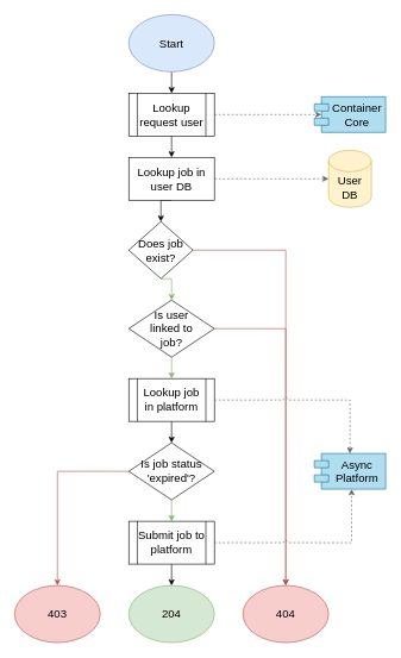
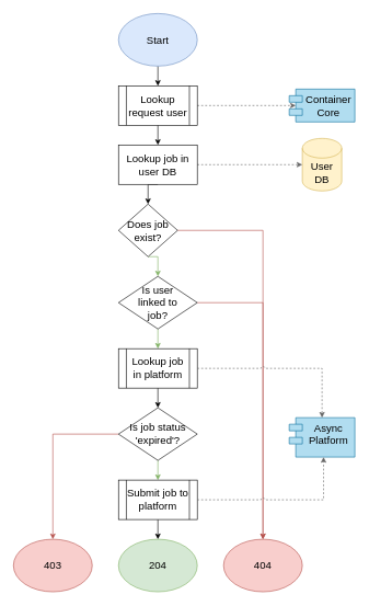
  <mxCell id="0" />
  <mxCell id="1" parent="0" />
  <mxCell id="2" style="edgeStyle=orthogonalEdgeStyle;rounded=0;jumpStyle=arc;orthogonalLoop=1;jettySize=auto;html=1;exitX=0.5;exitY=1;exitDx=0;exitDy=0;entryX=0.5;entryY=0;entryDx=0;entryDy=0;strokeColor=#000000;fontSize=16;" edge="1" parent="1" source="3" target="6"><mxGeometry relative="1" as="geometry" /></mxCell>
  <mxCell id="3" value="Start" style="ellipse;whiteSpace=wrap;html=1;fontSize=16;fillColor=#dae8fc;strokeColor=#6c8ebf;" vertex="1" parent="1"><mxGeometry x="180" width="120" height="80" as="geometry" y="20" /></mxCell>
  <mxCell id="4" style="edgeStyle=orthogonalEdgeStyle;rounded=0;jumpStyle=arc;orthogonalLoop=1;jettySize=auto;html=1;exitX=1;exitY=0.5;exitDx=0;exitDy=0;entryX=0.1;entryY=0.5;entryDx=0;entryDy=0;entryPerimeter=0;dashed=1;strokeColor=#666666;fontSize=16;" edge="1" parent="1" source="6" target="7"><mxGeometry relative="1" as="geometry" /></mxCell>
  <mxCell id="5" style="edgeStyle=orthogonalEdgeStyle;rounded=0;jumpStyle=arc;orthogonalLoop=1;jettySize=auto;html=1;exitX=0.5;exitY=1;exitDx=0;exitDy=0;entryX=0.5;entryY=0;entryDx=0;entryDy=0;strokeColor=#000000;fontSize=16;" edge="1" parent="1" source="6" target="11"><mxGeometry relative="1" as="geometry" /></mxCell>
  <mxCell id="6" value="Lookup request user" style="shape=process;whiteSpace=wrap;html=1;backgroundOutline=1;fontSize=16;" vertex="1" parent="1"><mxGeometry x="180" y="130" width="120" height="60" as="geometry" /></mxCell>
  <mxCell id="7" value="Container&#10;Core" style="shape=module;align=left;spacingLeft=20;align=center;verticalAlign=top;fontSize=16;fillColor=#b1ddf0;strokeColor=#10739e;" vertex="1" parent="1"><mxGeometry x="440" y="135" width="100" height="50" as="geometry" /></mxCell>
  <mxCell id="8" value="User DB" style="shape=cylinder3;whiteSpace=wrap;html=1;boundedLbl=1;backgroundOutline=1;size=15;fontSize=16;fillColor=#fff2cc;strokeColor=#d6b656;" vertex="1" parent="1"><mxGeometry x="460" y="210" width="60" height="80" as="geometry" /></mxCell>
  <mxCell id="9" style="edgeStyle=orthogonalEdgeStyle;rounded=0;jumpStyle=arc;orthogonalLoop=1;jettySize=auto;html=1;exitX=1;exitY=0.5;exitDx=0;exitDy=0;entryX=0;entryY=0.5;entryDx=0;entryDy=0;entryPerimeter=0;dashed=1;strokeColor=#666666;fontSize=16;" edge="1" parent="1" source="11" target="8"><mxGeometry relative="1" as="geometry" /></mxCell>
  <mxCell id="10" style="edgeStyle=orthogonalEdgeStyle;rounded=0;jumpStyle=arc;orthogonalLoop=1;jettySize=auto;html=1;exitX=0.5;exitY=1;exitDx=0;exitDy=0;entryX=0.5;entryY=0;entryDx=0;entryDy=0;strokeColor=#000000;fontSize=16;" edge="1" parent="1" source="11" target="28"><mxGeometry relative="1" as="geometry" /></mxCell>
  <mxCell id="11" value="Lookup job in user DB" style="rounded=0;whiteSpace=wrap;html=1;fontSize=16;" vertex="1" parent="1"><mxGeometry x="180" y="220" width="120" height="60" as="geometry" /></mxCell>
  <mxCell id="12" style="edgeStyle=orthogonalEdgeStyle;rounded=0;jumpStyle=arc;orthogonalLoop=1;jettySize=auto;html=1;exitX=0.5;exitY=1;exitDx=0;exitDy=0;entryX=0.5;entryY=0;entryDx=0;entryDy=0;strokeColor=#82b366;fontSize=16;fillColor=#d5e8d4;" edge="1" parent="1" source="14" target="16"><mxGeometry relative="1" as="geometry" /></mxCell>
  <mxCell id="13" style="edgeStyle=orthogonalEdgeStyle;rounded=0;jumpStyle=arc;orthogonalLoop=1;jettySize=auto;html=1;exitX=1;exitY=0.5;exitDx=0;exitDy=0;entryX=0.5;entryY=0;entryDx=0;entryDy=0;strokeColor=#b85450;fontSize=16;fillColor=#f8cecc;" edge="1" parent="1" source="14" target="24"><mxGeometry relative="1" as="geometry" /></mxCell>
  <mxCell id="14" value="Is user&lt;br&gt;linked to&lt;br&gt;job?" style="rhombus;whiteSpace=wrap;html=1;fontSize=16;" vertex="1" parent="1"><mxGeometry x="180" y="420" width="120" height="80" as="geometry" /></mxCell>
  <mxCell id="15" style="edgeStyle=orthogonalEdgeStyle;rounded=0;jumpStyle=arc;orthogonalLoop=1;jettySize=auto;html=1;exitX=0.5;exitY=1;exitDx=0;exitDy=0;entryX=0.5;entryY=0;entryDx=0;entryDy=0;strokeColor=#000000;fontSize=16;" edge="1" parent="1" source="16" target="19"><mxGeometry relative="1" as="geometry" /></mxCell>
  <mxCell id="16" value="Lookup job in platform" style="shape=process;whiteSpace=wrap;html=1;backgroundOutline=1;fontSize=16;" vertex="1" parent="1"><mxGeometry x="180" y="530" width="120" height="60" as="geometry" /></mxCell>
  <mxCell id="17" style="edgeStyle=orthogonalEdgeStyle;rounded=0;jumpStyle=arc;orthogonalLoop=1;jettySize=auto;html=1;exitX=0.5;exitY=1;exitDx=0;exitDy=0;entryX=0.5;entryY=0;entryDx=0;entryDy=0;strokeColor=#82b366;fontSize=16;fillColor=#d5e8d4;" edge="1" parent="1" source="19" target="21"><mxGeometry relative="1" as="geometry" /></mxCell>
  <mxCell id="18" style="edgeStyle=orthogonalEdgeStyle;rounded=0;jumpStyle=arc;orthogonalLoop=1;jettySize=auto;html=1;exitX=0;exitY=0.5;exitDx=0;exitDy=0;strokeColor=#b85450;fontSize=16;fillColor=#f8cecc;" edge="1" parent="1" source="19" target="25"><mxGeometry relative="1" as="geometry" /></mxCell>
  <mxCell id="19" value="Is job status 'expired'?" style="rhombus;whiteSpace=wrap;html=1;fontSize=16;" vertex="1" parent="1"><mxGeometry x="180" y="620" width="120" height="80" as="geometry" /></mxCell>
  <mxCell id="20" style="edgeStyle=orthogonalEdgeStyle;rounded=0;jumpStyle=arc;orthogonalLoop=1;jettySize=auto;html=1;exitX=0.5;exitY=1;exitDx=0;exitDy=0;entryX=0.5;entryY=0;entryDx=0;entryDy=0;strokeColor=#000000;fontSize=16;" edge="1" parent="1" source="21" target="23"><mxGeometry relative="1" as="geometry" /></mxCell>
  <mxCell id="21" value="Submit job to platform" style="shape=process;whiteSpace=wrap;html=1;backgroundOutline=1;fontSize=16;" vertex="1" parent="1"><mxGeometry x="180" y="730" width="120" height="60" as="geometry" /></mxCell>
- <mxCell id="22" value="Async&#10;Platform" style="shape=module;align=left;spacingLeft=20;align=center;verticalAlign=top;fontSize=16;fillColor=#b1ddf0;strokeColor=#10739e;" vertex="1" parent="1"><mxGeometry x="440" y="635" width="100" height="50" as="geometry" /></mxCell>
+ <mxCell id="22" value="Async&#10;Platform" style="shape=module;align=left;spacingLeft=20;align=center;verticalAlign=top;fontSize=16;fillColor=#b1ddf0;strokeColor=#10739e;" vertex="1" parent="1"><mxGeometry x="440" y="635" width="100" height="60" as="geometry" /></mxCell>
  <mxCell id="23" value="204" style="ellipse;whiteSpace=wrap;html=1;fontSize=16;fillColor=#d5e8d4;strokeColor=#82b366;" vertex="1" parent="1"><mxGeometry x="180" y="820" width="120" height="80" as="geometry" /></mxCell>
  <mxCell id="24" value="404" style="ellipse;whiteSpace=wrap;html=1;fontSize=16;fillColor=#f8cecc;strokeColor=#b85450;" vertex="1" parent="1"><mxGeometry x="340" y="820" width="120" height="80" as="geometry" /></mxCell>
  <mxCell id="25" value="403" style="ellipse;whiteSpace=wrap;html=1;fontSize=16;fillColor=#f8cecc;strokeColor=#b85450;" vertex="1" parent="1"><mxGeometry y="820" width="120" height="80" as="geometry" x="20" /></mxCell>
  <mxCell id="26" style="edgeStyle=orthogonalEdgeStyle;rounded=0;jumpStyle=arc;orthogonalLoop=1;jettySize=auto;html=1;exitX=0.5;exitY=1;exitDx=0;exitDy=0;entryX=0.5;entryY=0;entryDx=0;entryDy=0;strokeColor=#82b366;fontSize=16;fillColor=#d5e8d4;" edge="1" parent="1" source="28" target="14"><mxGeometry relative="1" as="geometry" /></mxCell>
  <mxCell id="27" style="edgeStyle=orthogonalEdgeStyle;rounded=0;jumpStyle=arc;orthogonalLoop=1;jettySize=auto;html=1;exitX=1;exitY=0.5;exitDx=0;exitDy=0;entryX=0.5;entryY=0;entryDx=0;entryDy=0;strokeColor=#b85450;fontSize=16;fillColor=#f8cecc;" edge="1" parent="1" source="28" target="24"><mxGeometry relative="1" as="geometry" /></mxCell>
  <mxCell id="28" value="Does job&lt;br&gt;exist?" style="rhombus;whiteSpace=wrap;html=1;fontSize=16;" vertex="1" parent="1"><mxGeometry x="180" y="310" width="90" height="80" as="geometry" /></mxCell>
  <mxCell id="29" style="edgeStyle=orthogonalEdgeStyle;rounded=0;jumpStyle=arc;orthogonalLoop=1;jettySize=auto;html=1;exitX=1;exitY=0.5;exitDx=0;exitDy=0;dashed=1;strokeColor=#666666;fontSize=16;" edge="1" parent="1" source="16" target="22"><mxGeometry relative="1" as="geometry" /></mxCell>
  <mxCell id="30" style="edgeStyle=orthogonalEdgeStyle;rounded=0;jumpStyle=arc;orthogonalLoop=1;jettySize=auto;html=1;exitX=1;exitY=0.5;exitDx=0;exitDy=0;entryX=0.523;entryY=1;entryDx=0;entryDy=0;entryPerimeter=0;dashed=1;strokeColor=#666666;fontSize=16;" edge="1" parent="1" source="21" target="22"><mxGeometry relative="1" as="geometry" /></mxCell>
